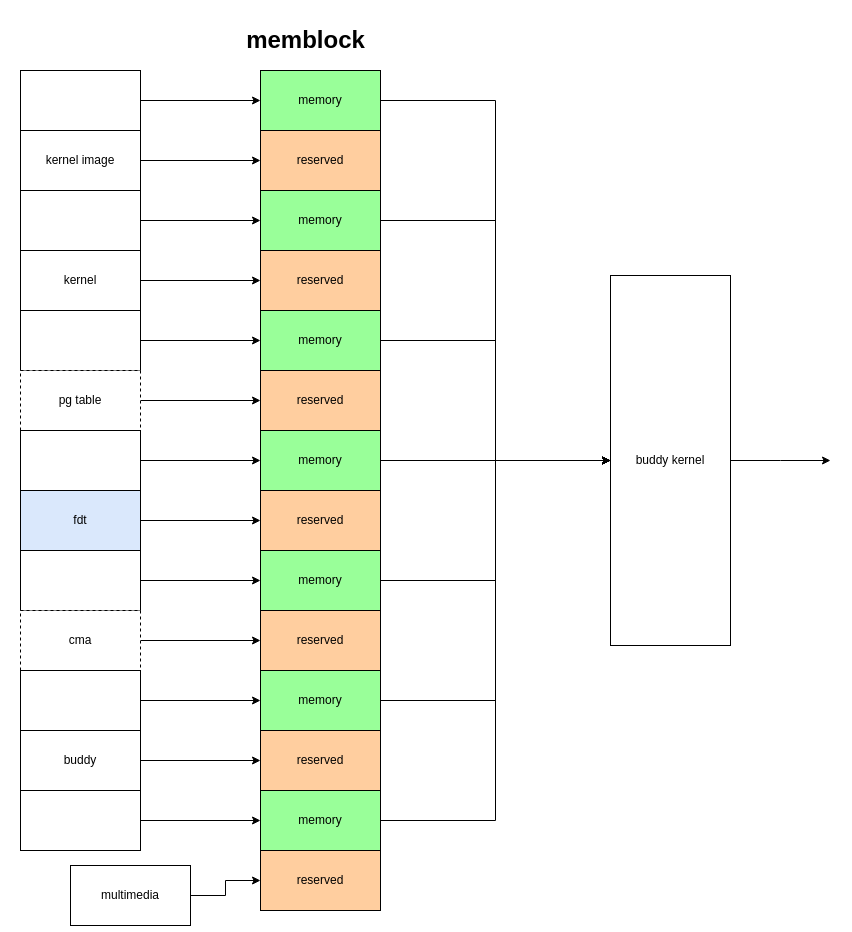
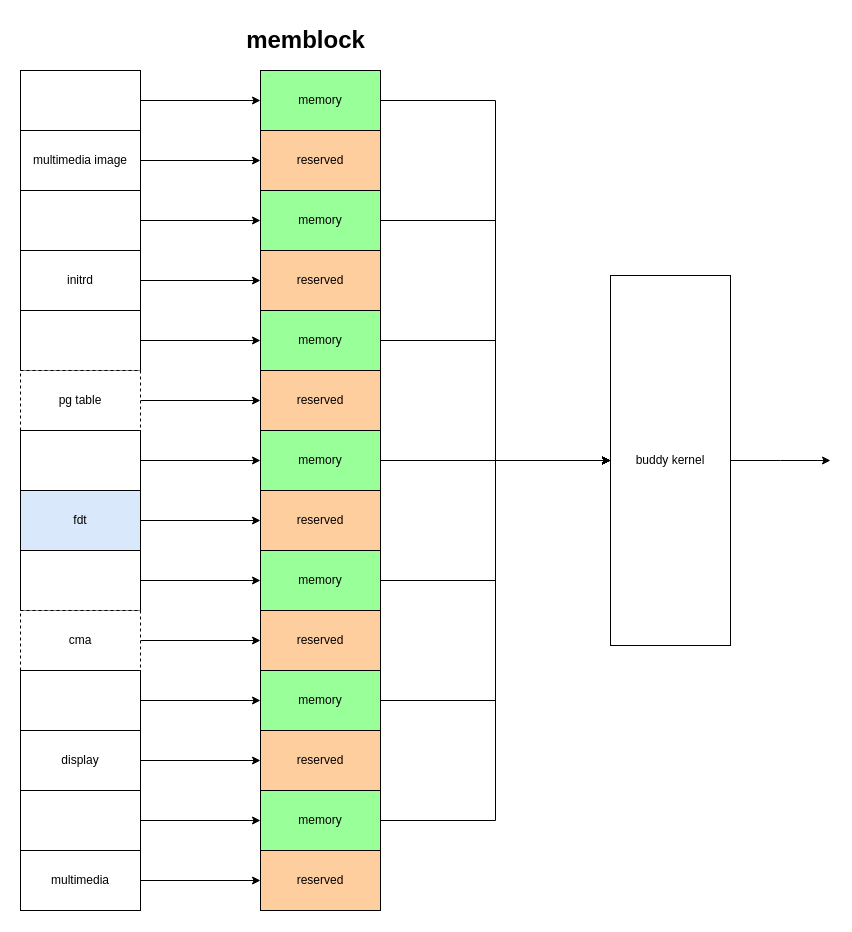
  <mxCell id="0" />
  <mxCell id="1" parent="0" />
  <mxCell id="2" style="edgeStyle=orthogonalEdgeStyle;rounded=0;orthogonalLoop=1;jettySize=auto;html=1;entryX=0;entryY=0.5;entryDx=0;entryDy=0;" edge="1" parent="1" source="3" target="53"><mxGeometry relative="1" as="geometry" /></mxCell>
  <mxCell id="3" value="memory" style="rounded=0;whiteSpace=wrap;html=1;fillColor=#99FF99;" vertex="1" parent="1"><mxGeometry x="260" y="70" width="120" height="60" as="geometry" /></mxCell>
  <mxCell id="4" value="reserved" style="rounded=0;whiteSpace=wrap;html=1;fillColor=#FFCE9F;" vertex="1" parent="1"><mxGeometry x="260" y="130" width="120" height="60" as="geometry" /></mxCell>
  <mxCell id="5" style="edgeStyle=orthogonalEdgeStyle;rounded=0;orthogonalLoop=1;jettySize=auto;html=1;entryX=0;entryY=0.5;entryDx=0;entryDy=0;" edge="1" parent="1" source="6" target="3"><mxGeometry relative="1" as="geometry" /></mxCell>
  <mxCell id="6" value="" style="rounded=0;whiteSpace=wrap;html=1;" vertex="1" parent="1"><mxGeometry x="20" y="70" width="120" height="60" as="geometry" /></mxCell>
  <mxCell id="7" style="edgeStyle=orthogonalEdgeStyle;rounded=0;orthogonalLoop=1;jettySize=auto;html=1;" edge="1" parent="1" source="8" target="4"><mxGeometry relative="1" as="geometry" /></mxCell>
- <mxCell id="8" value="kernel image" style="rounded=0;whiteSpace=wrap;html=1;" vertex="1" parent="1"><mxGeometry x="20" y="130" width="120" height="60" as="geometry" /></mxCell>
+ <mxCell id="8" value="multimedia image" style="rounded=0;whiteSpace=wrap;html=1;" vertex="1" parent="1"><mxGeometry x="20" y="130" width="120" height="60" as="geometry" /></mxCell>
  <mxCell id="9" value="memblock" style="text;strokeColor=none;fillColor=none;html=1;fontSize=24;fontStyle=1;verticalAlign=middle;align=center;" vertex="1" parent="1"><mxGeometry x="235" y="20" width="140" height="40" as="geometry" /></mxCell>
  <mxCell id="10" style="edgeStyle=orthogonalEdgeStyle;rounded=0;orthogonalLoop=1;jettySize=auto;html=1;entryX=0;entryY=0.5;entryDx=0;entryDy=0;" edge="1" parent="1" source="11" target="53"><mxGeometry relative="1" as="geometry" /></mxCell>
  <mxCell id="11" value="memory" style="rounded=0;whiteSpace=wrap;html=1;fillColor=#99FF99;" vertex="1" parent="1"><mxGeometry x="260" y="190" width="120" height="60" as="geometry" /></mxCell>
  <mxCell id="12" style="edgeStyle=orthogonalEdgeStyle;rounded=0;orthogonalLoop=1;jettySize=auto;html=1;" edge="1" parent="1" source="13" target="11"><mxGeometry relative="1" as="geometry" /></mxCell>
  <mxCell id="13" value="" style="rounded=0;whiteSpace=wrap;html=1;" vertex="1" parent="1"><mxGeometry x="20" y="190" width="120" height="60" as="geometry" /></mxCell>
  <mxCell id="14" style="edgeStyle=orthogonalEdgeStyle;rounded=0;orthogonalLoop=1;jettySize=auto;html=1;entryX=0;entryY=0.5;entryDx=0;entryDy=0;" edge="1" parent="1" source="15" target="36"><mxGeometry relative="1" as="geometry" /></mxCell>
- <mxCell id="15" value="kernel" style="rounded=0;whiteSpace=wrap;html=1;" vertex="1" parent="1"><mxGeometry x="20" y="250" width="120" height="60" as="geometry" /></mxCell>
+ <mxCell id="15" value="initrd" style="rounded=0;whiteSpace=wrap;html=1;" vertex="1" parent="1"><mxGeometry x="20" y="250" width="120" height="60" as="geometry" /></mxCell>
  <mxCell id="16" style="edgeStyle=orthogonalEdgeStyle;rounded=0;orthogonalLoop=1;jettySize=auto;html=1;entryX=0;entryY=0.5;entryDx=0;entryDy=0;" edge="1" parent="1" source="17" target="38"><mxGeometry relative="1" as="geometry" /></mxCell>
  <mxCell id="17" value="" style="rounded=0;whiteSpace=wrap;html=1;" vertex="1" parent="1"><mxGeometry x="20" y="310" width="120" height="60" as="geometry" /></mxCell>
  <mxCell id="18" style="edgeStyle=orthogonalEdgeStyle;rounded=0;orthogonalLoop=1;jettySize=auto;html=1;entryX=0;entryY=0.5;entryDx=0;entryDy=0;" edge="1" parent="1" source="19" target="39"><mxGeometry relative="1" as="geometry" /></mxCell>
  <mxCell id="19" value="pg table" style="rounded=0;whiteSpace=wrap;html=1;dashed=1;" vertex="1" parent="1"><mxGeometry x="20" y="370" width="120" height="60" as="geometry" /></mxCell>
  <mxCell id="20" style="edgeStyle=orthogonalEdgeStyle;rounded=0;orthogonalLoop=1;jettySize=auto;html=1;entryX=0;entryY=0.5;entryDx=0;entryDy=0;" edge="1" parent="1" source="21" target="41"><mxGeometry relative="1" as="geometry" /></mxCell>
  <mxCell id="21" value="" style="rounded=0;whiteSpace=wrap;html=1;" vertex="1" parent="1"><mxGeometry x="20" y="430" width="120" height="60" as="geometry" /></mxCell>
  <mxCell id="22" style="edgeStyle=orthogonalEdgeStyle;rounded=0;orthogonalLoop=1;jettySize=auto;html=1;entryX=0;entryY=0.5;entryDx=0;entryDy=0;" edge="1" parent="1" source="23" target="42"><mxGeometry relative="1" as="geometry" /></mxCell>
  <mxCell id="23" value="fdt" style="rounded=0;whiteSpace=wrap;html=1;fillColor=#dae8fc;" vertex="1" parent="1"><mxGeometry x="20" y="490" width="120" height="60" as="geometry" /></mxCell>
  <mxCell id="24" style="edgeStyle=orthogonalEdgeStyle;rounded=0;orthogonalLoop=1;jettySize=auto;html=1;entryX=0;entryY=0.5;entryDx=0;entryDy=0;" edge="1" parent="1" source="25" target="44"><mxGeometry relative="1" as="geometry" /></mxCell>
  <mxCell id="25" value="" style="rounded=0;whiteSpace=wrap;html=1;" vertex="1" parent="1"><mxGeometry x="20" y="550" width="120" height="60" as="geometry" /></mxCell>
  <mxCell id="26" style="edgeStyle=orthogonalEdgeStyle;rounded=0;orthogonalLoop=1;jettySize=auto;html=1;entryX=0;entryY=0.5;entryDx=0;entryDy=0;" edge="1" parent="1" source="27" target="45"><mxGeometry relative="1" as="geometry" /></mxCell>
  <mxCell id="27" value="cma" style="rounded=0;whiteSpace=wrap;html=1;dashed=1;" vertex="1" parent="1"><mxGeometry x="20" y="610" width="120" height="60" as="geometry" /></mxCell>
  <mxCell id="28" style="edgeStyle=orthogonalEdgeStyle;rounded=0;orthogonalLoop=1;jettySize=auto;html=1;entryX=0;entryY=0.5;entryDx=0;entryDy=0;" edge="1" parent="1" source="29" target="47"><mxGeometry relative="1" as="geometry" /></mxCell>
  <mxCell id="29" value="" style="rounded=0;whiteSpace=wrap;html=1;" vertex="1" parent="1"><mxGeometry x="20" y="670" width="120" height="60" as="geometry" /></mxCell>
  <mxCell id="30" style="edgeStyle=orthogonalEdgeStyle;rounded=0;orthogonalLoop=1;jettySize=auto;html=1;entryX=0;entryY=0.5;entryDx=0;entryDy=0;" edge="1" parent="1" source="31" target="48"><mxGeometry relative="1" as="geometry" /></mxCell>
- <mxCell id="31" value="buddy" style="rounded=0;whiteSpace=wrap;html=1;" vertex="1" parent="1"><mxGeometry x="20" y="730" width="120" height="60" as="geometry" /></mxCell>
+ <mxCell id="31" value="display" style="rounded=0;whiteSpace=wrap;html=1;" vertex="1" parent="1"><mxGeometry x="20" y="730" width="120" height="60" as="geometry" /></mxCell>
  <mxCell id="32" style="edgeStyle=orthogonalEdgeStyle;rounded=0;orthogonalLoop=1;jettySize=auto;html=1;entryX=0;entryY=0.5;entryDx=0;entryDy=0;" edge="1" parent="1" source="33" target="50"><mxGeometry relative="1" as="geometry" /></mxCell>
  <mxCell id="33" value="" style="rounded=0;whiteSpace=wrap;html=1;" vertex="1" parent="1"><mxGeometry x="20" y="790" width="120" height="60" as="geometry" /></mxCell>
  <mxCell id="34" style="edgeStyle=orthogonalEdgeStyle;rounded=0;orthogonalLoop=1;jettySize=auto;html=1;entryX=0;entryY=0.5;entryDx=0;entryDy=0;" edge="1" parent="1" source="35" target="51"><mxGeometry relative="1" as="geometry" /></mxCell>
- <mxCell id="35" value="multimedia" style="rounded=0;whiteSpace=wrap;html=1;" vertex="1" parent="1"><mxGeometry x="70" y="865" width="120" height="60" as="geometry" /></mxCell>
+ <mxCell id="35" value="multimedia" style="rounded=0;whiteSpace=wrap;html=1;" vertex="1" parent="1"><mxGeometry x="20" y="850" width="120" height="60" as="geometry" /></mxCell>
  <mxCell id="36" value="reserved" style="rounded=0;whiteSpace=wrap;html=1;fillColor=#FFCE9F;" vertex="1" parent="1"><mxGeometry x="260" y="250" width="120" height="60" as="geometry" /></mxCell>
  <mxCell id="37" style="edgeStyle=orthogonalEdgeStyle;rounded=0;orthogonalLoop=1;jettySize=auto;html=1;" edge="1" parent="1" source="38" target="53"><mxGeometry relative="1" as="geometry" /></mxCell>
  <mxCell id="38" value="memory" style="rounded=0;whiteSpace=wrap;html=1;fillColor=#99FF99;" vertex="1" parent="1"><mxGeometry x="260" y="310" width="120" height="60" as="geometry" /></mxCell>
  <mxCell id="39" value="reserved" style="rounded=0;whiteSpace=wrap;html=1;fillColor=#FFCE9F;" vertex="1" parent="1"><mxGeometry x="260" y="370" width="120" height="60" as="geometry" /></mxCell>
  <mxCell id="40" style="edgeStyle=orthogonalEdgeStyle;rounded=0;orthogonalLoop=1;jettySize=auto;html=1;entryX=0;entryY=0.5;entryDx=0;entryDy=0;" edge="1" parent="1" source="41" target="53"><mxGeometry relative="1" as="geometry" /></mxCell>
  <mxCell id="41" value="memory" style="rounded=0;whiteSpace=wrap;html=1;fillColor=#99FF99;" vertex="1" parent="1"><mxGeometry x="260" y="430" width="120" height="60" as="geometry" /></mxCell>
  <mxCell id="42" value="reserved" style="rounded=0;whiteSpace=wrap;html=1;fillColor=#FFCE9F;" vertex="1" parent="1"><mxGeometry x="260" y="490" width="120" height="60" as="geometry" /></mxCell>
  <mxCell id="43" style="edgeStyle=orthogonalEdgeStyle;rounded=0;orthogonalLoop=1;jettySize=auto;html=1;entryX=0;entryY=0.5;entryDx=0;entryDy=0;" edge="1" parent="1" source="44" target="53"><mxGeometry relative="1" as="geometry"><mxPoint x="460" y="580" as="targetPoint" /></mxGeometry></mxCell>
  <mxCell id="44" value="memory" style="rounded=0;whiteSpace=wrap;html=1;fillColor=#99FF99;" vertex="1" parent="1"><mxGeometry x="260" y="550" width="120" height="60" as="geometry" /></mxCell>
  <mxCell id="45" value="reserved" style="rounded=0;whiteSpace=wrap;html=1;fillColor=#FFCE9F;" vertex="1" parent="1"><mxGeometry x="260" y="610" width="120" height="60" as="geometry" /></mxCell>
  <mxCell id="46" style="edgeStyle=orthogonalEdgeStyle;rounded=0;orthogonalLoop=1;jettySize=auto;html=1;entryX=0;entryY=0.5;entryDx=0;entryDy=0;" edge="1" parent="1" source="47" target="53"><mxGeometry relative="1" as="geometry" /></mxCell>
  <mxCell id="47" value="memory" style="rounded=0;whiteSpace=wrap;html=1;fillColor=#99FF99;" vertex="1" parent="1"><mxGeometry x="260" y="670" width="120" height="60" as="geometry" /></mxCell>
  <mxCell id="48" value="reserved" style="rounded=0;whiteSpace=wrap;html=1;fillColor=#FFCE9F;" vertex="1" parent="1"><mxGeometry x="260" y="730" width="120" height="60" as="geometry" /></mxCell>
  <mxCell id="49" style="edgeStyle=orthogonalEdgeStyle;rounded=0;orthogonalLoop=1;jettySize=auto;html=1;entryX=0;entryY=0.5;entryDx=0;entryDy=0;" edge="1" parent="1" source="50" target="53"><mxGeometry relative="1" as="geometry" /></mxCell>
  <mxCell id="50" value="memory" style="rounded=0;whiteSpace=wrap;html=1;fillColor=#99FF99;" vertex="1" parent="1"><mxGeometry x="260" y="790" width="120" height="60" as="geometry" /></mxCell>
  <mxCell id="51" value="reserved" style="rounded=0;whiteSpace=wrap;html=1;fillColor=#FFCE9F;" vertex="1" parent="1"><mxGeometry x="260" y="850" width="120" height="60" as="geometry" /></mxCell>
  <mxCell id="52" style="edgeStyle=orthogonalEdgeStyle;rounded=0;orthogonalLoop=1;jettySize=auto;html=1;" edge="1" parent="1" source="53"><mxGeometry relative="1" as="geometry"><mxPoint x="830" y="460" as="targetPoint" /></mxGeometry></mxCell>
  <mxCell id="53" value="buddy kernel" style="rounded=0;whiteSpace=wrap;html=1;" vertex="1" parent="1"><mxGeometry x="610" y="275" width="120" height="370" as="geometry" /></mxCell>
